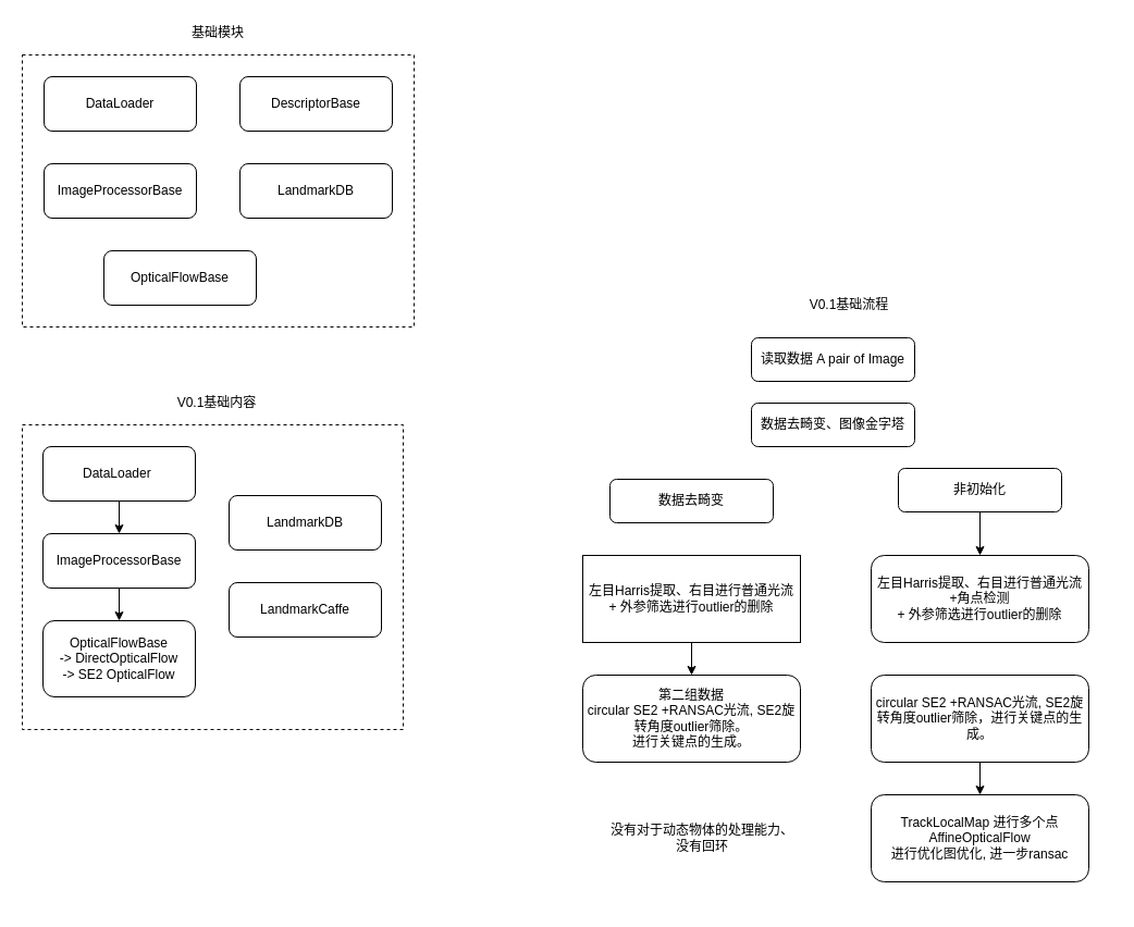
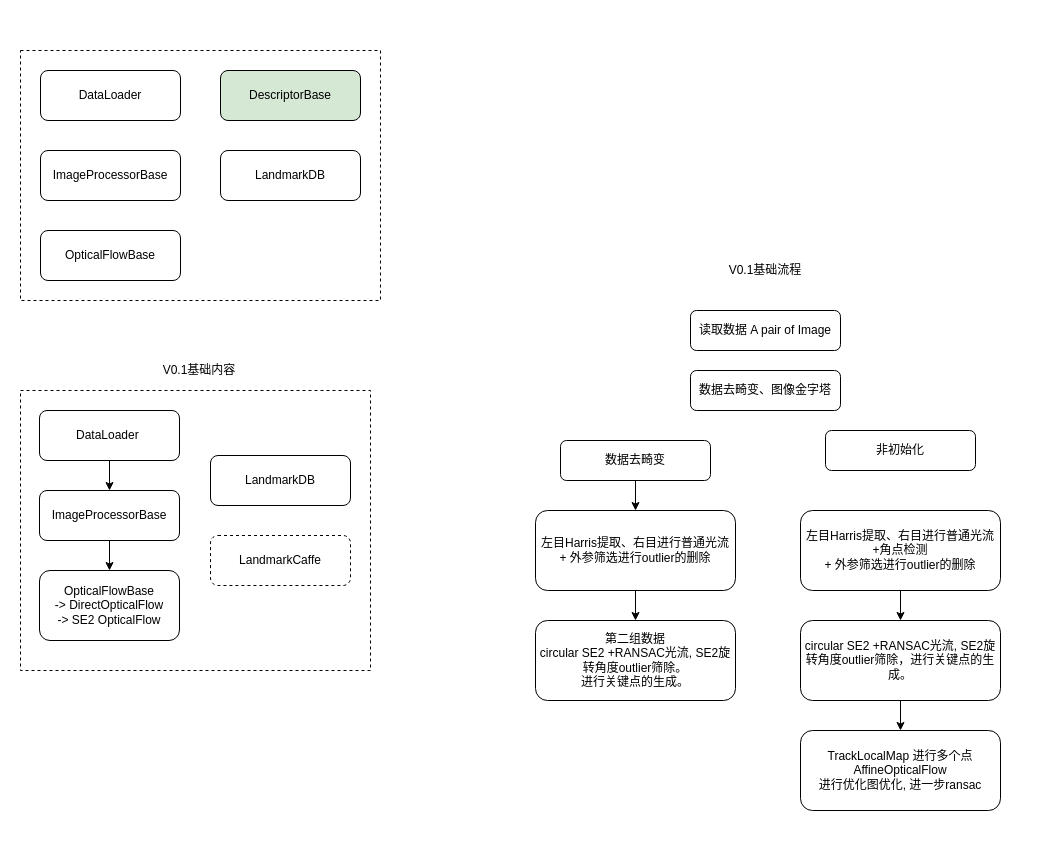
  <mxCell id="0" />
  <mxCell id="1" parent="0" />
  <mxCell id="2" value="" style="rounded=0;whiteSpace=wrap;html=1;dashed=1;fillColor=none;strokeColor=#FFFFFF;" vertex="1" parent="1"><mxGeometry x="510" y="300" width="510" height="530" as="geometry" /></mxCell>
  <mxCell id="3" value="" style="rounded=0;whiteSpace=wrap;html=1;fillColor=none;dashed=1;" parent="1" vertex="1"><mxGeometry x="20" y="390" width="350" height="280" as="geometry" /></mxCell>
  <mxCell id="4" value="" style="rounded=0;whiteSpace=wrap;html=1;fillColor=none;dashed=1;" parent="1" vertex="1"><mxGeometry x="20" y="50" width="360" height="250" as="geometry" /></mxCell>
  <mxCell id="5" value="DataLoader" style="rounded=1;whiteSpace=wrap;html=1;" parent="1" vertex="1"><mxGeometry x="40" y="70" width="140" height="50" as="geometry" /></mxCell>
  <mxCell id="6" value="ImageProcessorBase" style="rounded=1;whiteSpace=wrap;html=1;" parent="1" vertex="1"><mxGeometry x="40" y="150" width="140" height="50" as="geometry" /></mxCell>
- <mxCell id="7" value="OpticalFlowBase" style="rounded=1;whiteSpace=wrap;html=1;" parent="1" vertex="1"><mxGeometry x="95" y="230" width="140" height="50" as="geometry" /></mxCell>
- <mxCell id="8" value="DescriptorBase" style="rounded=1;whiteSpace=wrap;html=1;" parent="1" vertex="1"><mxGeometry x="220" y="70" width="140" height="50" as="geometry" /></mxCell>
- <mxCell id="9" value="基础模块" style="text;html=1;strokeColor=none;fillColor=none;align=center;verticalAlign=middle;whiteSpace=wrap;rounded=0;dashed=1;" parent="1" vertex="1"><mxGeometry x="170" y="20" width="60" height="20" as="geometry" /></mxCell>
+ <mxCell id="7" value="OpticalFlowBase" style="rounded=1;whiteSpace=wrap;html=1;" parent="1" vertex="1"><mxGeometry x="40" y="230" width="140" height="50" as="geometry" /></mxCell>
+ <mxCell id="8" value="DescriptorBase" style="rounded=1;whiteSpace=wrap;html=1;fillColor=#d5e8d4;" parent="1" vertex="1"><mxGeometry x="220" y="70" width="140" height="50" as="geometry" /></mxCell>
  <mxCell id="10" value="LandmarkDB" style="rounded=1;whiteSpace=wrap;html=1;" parent="1" vertex="1"><mxGeometry x="220" y="150" width="140" height="50" as="geometry" /></mxCell>
  <mxCell id="11" value="V0.1基础内容" style="text;html=1;strokeColor=none;fillColor=none;align=center;verticalAlign=middle;whiteSpace=wrap;rounded=0;dashed=1;" parent="1" vertex="1"><mxGeometry x="154" y="360" width="90" height="20" as="geometry" /></mxCell>
  <mxCell id="12" style="edgeStyle=orthogonalEdgeStyle;rounded=0;orthogonalLoop=1;jettySize=auto;html=1;" parent="1" source="13" target="15" edge="1"><mxGeometry relative="1" as="geometry" /></mxCell>
  <mxCell id="13" value="DataLoader&amp;nbsp;" style="rounded=1;whiteSpace=wrap;html=1;" parent="1" vertex="1"><mxGeometry x="39" y="410" width="140" height="50" as="geometry" /></mxCell>
  <mxCell id="14" style="edgeStyle=orthogonalEdgeStyle;rounded=0;orthogonalLoop=1;jettySize=auto;html=1;" parent="1" source="15" target="16" edge="1"><mxGeometry relative="1" as="geometry" /></mxCell>
  <mxCell id="15" value="ImageProcessorBase" style="rounded=1;whiteSpace=wrap;html=1;" parent="1" vertex="1"><mxGeometry x="39" y="490" width="140" height="50" as="geometry" /></mxCell>
  <mxCell id="16" value="OpticalFlowBase&lt;br&gt;-&amp;gt; DirectOpticalFlow&lt;br&gt;-&amp;gt; SE2 OpticalFlow" style="rounded=1;whiteSpace=wrap;html=1;" parent="1" vertex="1"><mxGeometry x="39" y="570" width="140" height="70" as="geometry" /></mxCell>
  <mxCell id="17" value="LandmarkDB" style="rounded=1;whiteSpace=wrap;html=1;" parent="1" vertex="1"><mxGeometry x="210" y="455" width="140" height="50" as="geometry" /></mxCell>
  <mxCell id="18" value="读取数据 A pair of Image" style="rounded=1;whiteSpace=wrap;html=1;" vertex="1" parent="1"><mxGeometry x="690" y="310" width="150" height="40" as="geometry" /></mxCell>
  <mxCell id="19" value="数据去畸变、图像金字塔" style="rounded=1;whiteSpace=wrap;html=1;" vertex="1" parent="1"><mxGeometry x="690" y="370" width="150" height="40" as="geometry" /></mxCell>
  <mxCell id="20" style="edgeStyle=orthogonalEdgeStyle;rounded=0;orthogonalLoop=1;jettySize=auto;html=1;" edge="1" parent="1" source="21" target="22"><mxGeometry relative="1" as="geometry" /></mxCell>
- <mxCell id="21" value="左目Harris提取、右目进行普通光流&lt;br&gt;+ 外参筛选进行outlier的删除" style="whiteSpace=wrap;html=1;rounded=0;" vertex="1" parent="1"><mxGeometry x="535" y="510" width="200" height="80" as="geometry" /></mxCell>
+ <mxCell id="21" value="左目Harris提取、右目进行普通光流&lt;br&gt;+ 外参筛选进行outlier的删除" style="rounded=1;whiteSpace=wrap;html=1;" vertex="1" parent="1"><mxGeometry x="535" y="510" width="200" height="80" as="geometry" /></mxCell>
  <mxCell id="22" value="第二组数据&lt;br&gt;circular SE2 +RANSAC光流, SE2旋转角度outlier筛除。&lt;br&gt;进行关键点的生成。" style="rounded=1;whiteSpace=wrap;html=1;" vertex="1" parent="1"><mxGeometry x="535" y="620" width="200" height="80" as="geometry" /></mxCell>
+ <mxCell id="23" style="edgeStyle=orthogonalEdgeStyle;rounded=0;orthogonalLoop=1;jettySize=auto;html=1;" edge="1" parent="1" source="24" target="21"><mxGeometry relative="1" as="geometry" /></mxCell>
  <mxCell id="24" value="数据去畸变" style="rounded=1;whiteSpace=wrap;html=1;" vertex="1" parent="1"><mxGeometry x="560" y="440" width="150" height="40" as="geometry" /></mxCell>
+ <mxCell id="25" style="edgeStyle=orthogonalEdgeStyle;rounded=0;orthogonalLoop=1;jettySize=auto;html=1;" edge="1" parent="1" source="26" target="28"><mxGeometry relative="1" as="geometry" /></mxCell>
  <mxCell id="26" value="左目Harris提取、右目进行普通光流&lt;br&gt;+角点检测&lt;br&gt;+ 外参筛选进行outlier的删除" style="rounded=1;whiteSpace=wrap;html=1;" vertex="1" parent="1"><mxGeometry x="800" y="510" width="200" height="80" as="geometry" /></mxCell>
  <mxCell id="27" style="edgeStyle=orthogonalEdgeStyle;rounded=0;orthogonalLoop=1;jettySize=auto;html=1;" edge="1" parent="1" source="28" target="31"><mxGeometry relative="1" as="geometry" /></mxCell>
  <mxCell id="28" value="circular SE2 +RANSAC光流, SE2旋转角度outlier筛除，进行关键点的生成。" style="rounded=1;whiteSpace=wrap;html=1;" vertex="1" parent="1"><mxGeometry x="800" y="620" width="200" height="80" as="geometry" /></mxCell>
- <mxCell id="29" style="edgeStyle=orthogonalEdgeStyle;rounded=0;orthogonalLoop=1;jettySize=auto;html=1;" edge="1" parent="1" source="30" target="26"><mxGeometry relative="1" as="geometry" /></mxCell>
  <mxCell id="30" value="非初始化" style="rounded=1;whiteSpace=wrap;html=1;" vertex="1" parent="1"><mxGeometry x="825" y="430" width="150" height="40" as="geometry" /></mxCell>
  <mxCell id="31" value="TrackLocalMap 进行多个点AffineOpticalFlow&lt;br&gt;进行优化图优化, 进一步ransac" style="rounded=1;whiteSpace=wrap;html=1;" vertex="1" parent="1"><mxGeometry x="800" y="730" width="200" height="80" as="geometry" /></mxCell>
- <mxCell id="32" value="LandmarkCaffe" style="rounded=1;whiteSpace=wrap;html=1;" vertex="1" parent="1"><mxGeometry x="210" y="535" width="140" height="50" as="geometry" /></mxCell>
- <mxCell id="33" value="V0.1基础流程" style="text;html=1;strokeColor=none;fillColor=none;align=center;verticalAlign=middle;whiteSpace=wrap;rounded=0;dashed=1;" vertex="1" parent="1"><mxGeometry x="735" y="270" width="90" height="20" as="geometry" /></mxCell>
- <mxCell id="34" value="没有对于动态物体的处理能力、&lt;br&gt;没有回环" style="rounded=0;whiteSpace=wrap;html=1;strokeColor=#FFFFFF;" vertex="1" parent="1"><mxGeometry x="560" y="740" width="170" height="60" as="geometry" /></mxCell>
+ <mxCell id="32" value="LandmarkCaffe" style="rounded=1;whiteSpace=wrap;html=1;dashed=1;" vertex="1" parent="1"><mxGeometry x="210" y="535" width="140" height="50" as="geometry" /></mxCell>
+ <mxCell id="33" value="V0.1基础流程" style="text;html=1;strokeColor=none;fillColor=none;align=center;verticalAlign=middle;whiteSpace=wrap;rounded=0;dashed=1;" vertex="1" parent="1"><mxGeometry x="720" y="260" width="90" height="20" as="geometry" /></mxCell>
